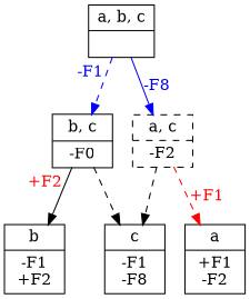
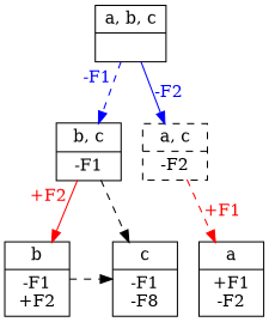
  digraph {
    node [shape=record]
    edge [style=dashed]
    n1 [label="{<segs> a |<feats> +F1\n-F2 }"]
    n2 [label="{<segs> b |<feats> -F1\n+F2 }"]
    n3 [label="{<segs> c |<feats> -F1\n-F8 }"]
    n4 [label="{<segs> a, b, c |<feats>  }"]
-   n5 [label="{<segs> b, c |<feats> -F0 }"]
+   n5 [label="{<segs> b, c |<feats> -F1 }"]
    n6 [label="{<segs> a, c |<feats> -F2 }" style=dashed]
    subgraph sub_1 {
      rank=same
      n1
      n2
      n3
    }
    n4 -> n5 [color=blue fontcolor=blue xlabel="-F1"]
-   n4 -> n6 [color=blue fontcolor=blue label="-F8" style=""]
-   n5 -> n2 [color=black fontcolor=red xlabel="+F2" style=""]
+   n4 -> n6 [color=blue fontcolor=blue label="-F2" style=""]
+   n5 -> n2 [color=red fontcolor=red xlabel="+F2" style=""]
    n5 -> n3
    n6 -> n1 [color=red fontcolor=red label="+F1"]
-   n6 -> n3
+   n2 -> n3
  }
